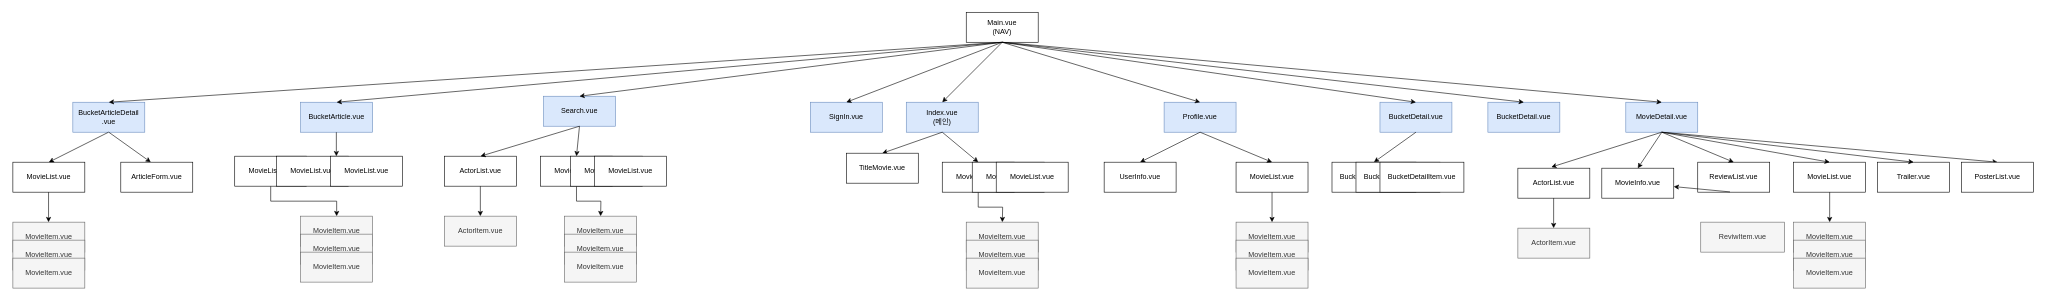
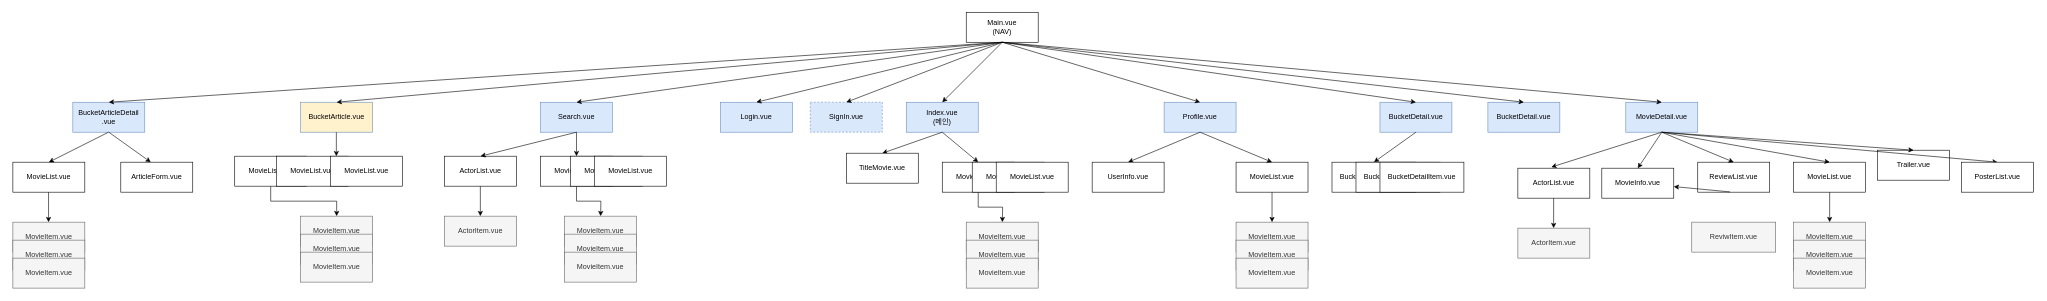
  <mxCell id="0" />
  <mxCell id="1" parent="0" />
  <mxCell id="2" value="Main.vue&lt;br&gt;(NAV)" style="rounded=0;whiteSpace=wrap;html=1;" vertex="1" parent="1"><mxGeometry x="1610" y="20" width="120" height="50" as="geometry" /></mxCell>
- <mxCell id="4" value="SignIn.vue" style="rounded=0;whiteSpace=wrap;html=1;fillColor=#dae8fc;strokeColor=#6c8ebf;" vertex="1" parent="1"><mxGeometry x="1350" y="170" width="120" height="50" as="geometry" /></mxCell>
+ <mxCell id="3" value="Login.vue" style="rounded=0;whiteSpace=wrap;html=1;fillColor=#dae8fc;strokeColor=#6c8ebf;" vertex="1" parent="1"><mxGeometry x="1200" y="170" width="120" height="50" as="geometry" /></mxCell>
+ <mxCell id="4" value="SignIn.vue" style="rounded=0;whiteSpace=wrap;html=1;fillColor=#dae8fc;strokeColor=#6c8ebf;dashed=1;" vertex="1" parent="1"><mxGeometry x="1350" y="170" width="120" height="50" as="geometry" /></mxCell>
  <mxCell id="5" value="Index.vue&lt;br&gt;(메인)" style="rounded=0;whiteSpace=wrap;html=1;fillColor=#dae8fc;strokeColor=#6c8ebf;" vertex="1" parent="1"><mxGeometry x="1510" y="170" width="120" height="50" as="geometry" /></mxCell>
  <mxCell id="6" value="Profile.vue" style="rounded=0;whiteSpace=wrap;html=1;fillColor=#dae8fc;strokeColor=#6c8ebf;" vertex="1" parent="1"><mxGeometry x="1940" y="170" width="120" height="50" as="geometry" /></mxCell>
  <mxCell id="7" value="" style="endArrow=classic;html=1;rounded=0;entryX=0.5;entryY=0;entryDx=0;entryDy=0;" edge="1" parent="1" target="5"><mxGeometry width="50" height="50" relative="1" as="geometry"><mxPoint x="1670" y="70" as="sourcePoint" /><mxPoint x="1750" y="115" as="targetPoint" /></mxGeometry></mxCell>
  <mxCell id="8" value="" style="endArrow=classic;html=1;rounded=0;entryX=0.5;entryY=0;entryDx=0;entryDy=0;" edge="1" parent="1" target="6"><mxGeometry width="50" height="50" relative="1" as="geometry"><mxPoint x="1670" y="70" as="sourcePoint" /><mxPoint x="1910" y="120" as="targetPoint" /></mxGeometry></mxCell>
  <mxCell id="9" value="" style="endArrow=classic;html=1;rounded=0;entryX=0.5;entryY=0;entryDx=0;entryDy=0;exitX=0.5;exitY=1;exitDx=0;exitDy=0;" edge="1" parent="1" source="2" target="4"><mxGeometry width="50" height="50" relative="1" as="geometry"><mxPoint x="1600" y="90" as="sourcePoint" /><mxPoint x="1680" y="180" as="targetPoint" /></mxGeometry></mxCell>
+ <mxCell id="10" value="" style="endArrow=classic;html=1;rounded=0;entryX=0.5;entryY=0;entryDx=0;entryDy=0;exitX=0.5;exitY=1;exitDx=0;exitDy=0;" edge="1" parent="1" source="2" target="3"><mxGeometry width="50" height="50" relative="1" as="geometry"><mxPoint x="1470" y="70" as="sourcePoint" /><mxPoint x="1230" y="160" as="targetPoint" /></mxGeometry></mxCell>
  <mxCell id="11" value="" style="endArrow=classic;html=1;rounded=0;exitX=0.5;exitY=1;exitDx=0;exitDy=0;entryX=0.5;entryY=0;entryDx=0;entryDy=0;" edge="1" parent="1" source="5" target="12"><mxGeometry width="50" height="50" relative="1" as="geometry"><mxPoint x="1570" y="270" as="sourcePoint" /><mxPoint x="1750" y="260" as="targetPoint" /></mxGeometry></mxCell>
  <mxCell id="12" value="TitleMovie.vue" style="rounded=0;whiteSpace=wrap;html=1;" vertex="1" parent="1"><mxGeometry x="1410" y="255" width="120" height="50" as="geometry" /></mxCell>
  <mxCell id="13" style="edgeStyle=orthogonalEdgeStyle;rounded=0;orthogonalLoop=1;jettySize=auto;html=1;exitX=0.5;exitY=1;exitDx=0;exitDy=0;" edge="1" parent="1" source="14"><mxGeometry relative="1" as="geometry"><mxPoint x="1670.241" y="370" as="targetPoint" /></mxGeometry></mxCell>
  <mxCell id="14" value="MovieList.vue" style="rounded=0;whiteSpace=wrap;html=1;" vertex="1" parent="1"><mxGeometry x="1570" y="270" width="120" height="50" as="geometry" /></mxCell>
  <mxCell id="15" value="" style="endArrow=classic;html=1;rounded=0;entryX=0.5;entryY=0;entryDx=0;entryDy=0;" edge="1" parent="1" target="14"><mxGeometry width="50" height="50" relative="1" as="geometry"><mxPoint x="1570" y="220" as="sourcePoint" /><mxPoint x="1470" y="290" as="targetPoint" /></mxGeometry></mxCell>
  <mxCell id="16" value="MovieItem.vue" style="rounded=0;whiteSpace=wrap;html=1;fillColor=#f5f5f5;fontColor=#333333;strokeColor=#666666;" vertex="1" parent="1"><mxGeometry x="1610" y="370" width="120" height="50" as="geometry" /></mxCell>
  <mxCell id="17" value="MovieItem.vue" style="rounded=0;whiteSpace=wrap;html=1;fillColor=#f5f5f5;fontColor=#333333;strokeColor=#666666;" vertex="1" parent="1"><mxGeometry x="1610" y="400" width="120" height="50" as="geometry" /></mxCell>
  <mxCell id="18" value="MovieItem.vue" style="rounded=0;whiteSpace=wrap;html=1;fillColor=#f5f5f5;fontColor=#333333;strokeColor=#666666;" vertex="1" parent="1"><mxGeometry x="1610" y="430" width="120" height="50" as="geometry" /></mxCell>
  <mxCell id="19" value="" style="endArrow=classic;html=1;rounded=0;exitX=0.5;exitY=1;exitDx=0;exitDy=0;entryX=0.5;entryY=0;entryDx=0;entryDy=0;" edge="1" parent="1" target="20"><mxGeometry width="50" height="50" relative="1" as="geometry"><mxPoint x="2000" y="220" as="sourcePoint" /><mxPoint x="2180" y="260" as="targetPoint" /></mxGeometry></mxCell>
- <mxCell id="20" value="UserInfo.vue" style="rounded=0;whiteSpace=wrap;html=1;" vertex="1" parent="1"><mxGeometry x="1840" y="270" width="120" height="50" as="geometry" /></mxCell>
+ <mxCell id="20" value="UserInfo.vue" style="rounded=0;whiteSpace=wrap;html=1;" vertex="1" parent="1"><mxGeometry x="1820" y="270" width="120" height="50" as="geometry" /></mxCell>
  <mxCell id="21" value="MovieList.vue" style="rounded=0;whiteSpace=wrap;html=1;" vertex="1" parent="1"><mxGeometry x="2060" y="270" width="120" height="50" as="geometry" /></mxCell>
  <mxCell id="22" value="MovieList.vue" style="rounded=0;whiteSpace=wrap;html=1;" vertex="1" parent="1"><mxGeometry x="1620" y="270" width="120" height="50" as="geometry" /></mxCell>
  <mxCell id="23" value="MovieList.vue" style="rounded=0;whiteSpace=wrap;html=1;" vertex="1" parent="1"><mxGeometry x="1660" y="270" width="120" height="50" as="geometry" /></mxCell>
  <mxCell id="24" value="" style="endArrow=classic;html=1;rounded=0;exitX=0.5;exitY=1;exitDx=0;exitDy=0;entryX=0.5;entryY=0;entryDx=0;entryDy=0;" edge="1" parent="1" source="6" target="21"><mxGeometry width="50" height="50" relative="1" as="geometry"><mxPoint x="2070" y="260" as="sourcePoint" /><mxPoint x="1970" y="310" as="targetPoint" /></mxGeometry></mxCell>
  <mxCell id="25" value="MovieItem.vue" style="rounded=0;whiteSpace=wrap;html=1;fillColor=#f5f5f5;fontColor=#333333;strokeColor=#666666;" vertex="1" parent="1"><mxGeometry x="2060" y="370" width="120" height="50" as="geometry" /></mxCell>
  <mxCell id="26" value="MovieItem.vue" style="rounded=0;whiteSpace=wrap;html=1;fillColor=#f5f5f5;fontColor=#333333;strokeColor=#666666;" vertex="1" parent="1"><mxGeometry x="2060" y="400" width="120" height="50" as="geometry" /></mxCell>
  <mxCell id="27" value="MovieItem.vue" style="rounded=0;whiteSpace=wrap;html=1;fillColor=#f5f5f5;fontColor=#333333;strokeColor=#666666;" vertex="1" parent="1"><mxGeometry x="2060" y="430" width="120" height="50" as="geometry" /></mxCell>
  <mxCell id="28" value="" style="endArrow=classic;html=1;rounded=0;exitX=0.5;exitY=1;exitDx=0;exitDy=0;entryX=0.5;entryY=0;entryDx=0;entryDy=0;" edge="1" parent="1" source="21" target="25"><mxGeometry width="50" height="50" relative="1" as="geometry"><mxPoint x="2110" y="320" as="sourcePoint" /><mxPoint x="2230" y="370" as="targetPoint" /></mxGeometry></mxCell>
  <mxCell id="29" value="BucketDetail.vue" style="rounded=0;whiteSpace=wrap;html=1;fillColor=#dae8fc;strokeColor=#6c8ebf;" vertex="1" parent="1"><mxGeometry x="2300" y="170" width="120" height="50" as="geometry" /></mxCell>
  <mxCell id="30" value="" style="endArrow=classic;html=1;rounded=0;entryX=0.5;entryY=0;entryDx=0;entryDy=0;exitX=0.5;exitY=1;exitDx=0;exitDy=0;" edge="1" parent="1" target="29" source="2"><mxGeometry width="50" height="50" relative="1" as="geometry"><mxPoint x="1680" y="70" as="sourcePoint" /><mxPoint x="2220" y="120" as="targetPoint" /></mxGeometry></mxCell>
  <mxCell id="31" value="BucketDetailItem.vue" style="rounded=0;whiteSpace=wrap;html=1;" vertex="1" parent="1"><mxGeometry x="2220" y="270" width="140" height="50" as="geometry" /></mxCell>
  <mxCell id="32" value="" style="endArrow=classic;html=1;rounded=0;exitX=0.5;exitY=1;exitDx=0;exitDy=0;entryX=0.5;entryY=0;entryDx=0;entryDy=0;" edge="1" parent="1" target="31" source="29"><mxGeometry width="50" height="50" relative="1" as="geometry"><mxPoint x="2358" y="220" as="sourcePoint" /><mxPoint x="2328" y="310" as="targetPoint" /></mxGeometry></mxCell>
  <mxCell id="33" value="BucketDetailItem.vue" style="rounded=0;whiteSpace=wrap;html=1;" vertex="1" parent="1"><mxGeometry x="2260" y="270" width="140" height="50" as="geometry" /></mxCell>
  <mxCell id="34" value="BucketDetailItem.vue" style="rounded=0;whiteSpace=wrap;html=1;" vertex="1" parent="1"><mxGeometry x="2300" y="270" width="140" height="50" as="geometry" /></mxCell>
  <mxCell id="35" value="BucketDetail.vue" style="rounded=0;whiteSpace=wrap;html=1;fillColor=#dae8fc;strokeColor=#6c8ebf;" vertex="1" parent="1"><mxGeometry x="2480" y="170" width="120" height="50" as="geometry" /></mxCell>
  <mxCell id="36" value="" style="endArrow=classic;html=1;rounded=0;entryX=0.5;entryY=0;entryDx=0;entryDy=0;exitX=0.5;exitY=1;exitDx=0;exitDy=0;" edge="1" parent="1" source="2" target="35"><mxGeometry width="50" height="50" relative="1" as="geometry"><mxPoint x="1740" y="10" as="sourcePoint" /><mxPoint x="2420" y="140" as="targetPoint" /></mxGeometry></mxCell>
  <mxCell id="37" value="MovieDetail.vue" style="rounded=0;whiteSpace=wrap;html=1;fillColor=#dae8fc;strokeColor=#6c8ebf;" vertex="1" parent="1"><mxGeometry x="2710" y="170" width="120" height="50" as="geometry" /></mxCell>
  <mxCell id="38" value="" style="endArrow=classic;html=1;rounded=0;entryX=0.5;entryY=0;entryDx=0;entryDy=0;exitX=0.5;exitY=1;exitDx=0;exitDy=0;" edge="1" parent="1" target="37" source="2"><mxGeometry width="50" height="50" relative="1" as="geometry"><mxPoint x="1630" y="90" as="sourcePoint" /><mxPoint x="2650" y="140" as="targetPoint" /></mxGeometry></mxCell>
  <mxCell id="39" value="" style="endArrow=classic;html=1;rounded=0;exitX=0.5;exitY=1;exitDx=0;exitDy=0;entryX=0.5;entryY=0;entryDx=0;entryDy=0;" edge="1" parent="1" target="40"><mxGeometry width="50" height="50" relative="1" as="geometry"><mxPoint x="2770" y="220" as="sourcePoint" /><mxPoint x="2950" y="260" as="targetPoint" /></mxGeometry></mxCell>
  <mxCell id="40" value="MovieInfo.vue" style="rounded=0;whiteSpace=wrap;html=1;" vertex="1" parent="1"><mxGeometry x="2670" y="280" width="120" height="50" as="geometry" /></mxCell>
  <mxCell id="41" value="ReviewList.vue" style="rounded=0;whiteSpace=wrap;html=1;" vertex="1" parent="1"><mxGeometry x="2830" y="270" width="120" height="50" as="geometry" /></mxCell>
  <mxCell id="42" value="" style="endArrow=classic;html=1;rounded=0;exitX=0.5;exitY=1;exitDx=0;exitDy=0;entryX=0.5;entryY=0;entryDx=0;entryDy=0;" edge="1" parent="1" target="41"><mxGeometry width="50" height="50" relative="1" as="geometry"><mxPoint x="2770" y="220" as="sourcePoint" /><mxPoint x="2740" y="310" as="targetPoint" /></mxGeometry></mxCell>
- <mxCell id="43" value="ReviwItem.vue" style="rounded=0;whiteSpace=wrap;html=1;fillColor=#f5f5f5;fontColor=#333333;strokeColor=#666666;" vertex="1" parent="1"><mxGeometry x="2835" y="370" width="140" height="50" as="geometry" /></mxCell>
+ <mxCell id="43" value="ReviwItem.vue" style="rounded=0;whiteSpace=wrap;html=1;fillColor=#f5f5f5;fontColor=#333333;strokeColor=#666666;" vertex="1" parent="1"><mxGeometry x="2820" y="370" width="140" height="50" as="geometry" /></mxCell>
  <mxCell id="44" value="" style="endArrow=classic;html=1;rounded=0;exitX=0.448;exitY=0.991;exitDx=0;exitDy=0;exitPerimeter=0;" edge="1" parent="1" source="41" target="40"><mxGeometry width="50" height="50" relative="1" as="geometry"><mxPoint x="2895" y="320" as="sourcePoint" /><mxPoint x="2890" y="380" as="targetPoint" /></mxGeometry></mxCell>
  <mxCell id="45" value="MovieList.vue" style="rounded=0;whiteSpace=wrap;html=1;" vertex="1" parent="1"><mxGeometry x="2990" y="270" width="120" height="50" as="geometry" /></mxCell>
  <mxCell id="46" value="MovieItem.vue" style="rounded=0;whiteSpace=wrap;html=1;fillColor=#f5f5f5;fontColor=#333333;strokeColor=#666666;" vertex="1" parent="1"><mxGeometry x="2990" y="370" width="120" height="50" as="geometry" /></mxCell>
  <mxCell id="47" value="MovieItem.vue" style="rounded=0;whiteSpace=wrap;html=1;fillColor=#f5f5f5;fontColor=#333333;strokeColor=#666666;" vertex="1" parent="1"><mxGeometry x="2990" y="400" width="120" height="50" as="geometry" /></mxCell>
  <mxCell id="48" value="MovieItem.vue" style="rounded=0;whiteSpace=wrap;html=1;fillColor=#f5f5f5;fontColor=#333333;strokeColor=#666666;" vertex="1" parent="1"><mxGeometry x="2990" y="430" width="120" height="50" as="geometry" /></mxCell>
  <mxCell id="49" value="" style="endArrow=classic;html=1;rounded=0;exitX=0.5;exitY=1;exitDx=0;exitDy=0;entryX=0.5;entryY=0;entryDx=0;entryDy=0;" edge="1" parent="1" source="45" target="46"><mxGeometry width="50" height="50" relative="1" as="geometry"><mxPoint x="3040" y="320" as="sourcePoint" /><mxPoint x="3160" y="370" as="targetPoint" /></mxGeometry></mxCell>
  <mxCell id="50" value="" style="endArrow=classic;html=1;rounded=0;exitX=0.5;exitY=1;exitDx=0;exitDy=0;entryX=0.5;entryY=0;entryDx=0;entryDy=0;" edge="1" parent="1" source="37" target="45"><mxGeometry width="50" height="50" relative="1" as="geometry"><mxPoint x="2850" y="210" as="sourcePoint" /><mxPoint x="2970" y="260" as="targetPoint" /></mxGeometry></mxCell>
  <mxCell id="51" value="" style="endArrow=classic;html=1;rounded=0;exitX=0.5;exitY=1;exitDx=0;exitDy=0;entryX=0.465;entryY=-0.037;entryDx=0;entryDy=0;entryPerimeter=0;" edge="1" parent="1" source="37" target="52"><mxGeometry width="50" height="50" relative="1" as="geometry"><mxPoint x="2680" y="230" as="sourcePoint" /><mxPoint x="2580" y="270" as="targetPoint" /></mxGeometry></mxCell>
  <mxCell id="52" value="ActorList.vue" style="rounded=0;whiteSpace=wrap;html=1;" vertex="1" parent="1"><mxGeometry x="2530" y="280" width="120" height="50" as="geometry" /></mxCell>
  <mxCell id="53" value="" style="endArrow=classic;html=1;rounded=0;exitX=0.5;exitY=1;exitDx=0;exitDy=0;entryX=0.5;entryY=0;entryDx=0;entryDy=0;" edge="1" parent="1"><mxGeometry width="50" height="50" relative="1" as="geometry"><mxPoint x="2589.64" y="330" as="sourcePoint" /><mxPoint x="2589.64" y="380" as="targetPoint" /></mxGeometry></mxCell>
  <mxCell id="54" value="ActorItem.vue" style="rounded=0;whiteSpace=wrap;html=1;fillColor=#f5f5f5;fontColor=#333333;strokeColor=#666666;" vertex="1" parent="1"><mxGeometry x="2530" y="380" width="120" height="50" as="geometry" /></mxCell>
- <mxCell id="55" value="Trailer.vue" style="rounded=0;whiteSpace=wrap;html=1;" vertex="1" parent="1"><mxGeometry x="3130" y="270" width="120" height="50" as="geometry" /></mxCell>
+ <mxCell id="55" value="Trailer.vue" style="rounded=0;whiteSpace=wrap;html=1;" vertex="1" parent="1"><mxGeometry x="3130" y="250" width="120" height="50" as="geometry" /></mxCell>
  <mxCell id="56" value="" style="endArrow=classic;html=1;rounded=0;entryX=0.5;entryY=0;entryDx=0;entryDy=0;" edge="1" parent="1" target="55"><mxGeometry width="50" height="50" relative="1" as="geometry"><mxPoint x="2770" y="220" as="sourcePoint" /><mxPoint x="3150" y="220" as="targetPoint" /></mxGeometry></mxCell>
  <mxCell id="57" value="" style="endArrow=classic;html=1;rounded=0;entryX=0.5;entryY=0;entryDx=0;entryDy=0;" edge="1" parent="1" target="58"><mxGeometry width="50" height="50" relative="1" as="geometry"><mxPoint x="2770" y="220" as="sourcePoint" /><mxPoint x="3290" y="260" as="targetPoint" /></mxGeometry></mxCell>
  <mxCell id="58" value="PosterList.vue" style="rounded=0;whiteSpace=wrap;html=1;" vertex="1" parent="1"><mxGeometry x="3270" y="270" width="120" height="50" as="geometry" /></mxCell>
- <mxCell id="59" value="Search.vue" style="rounded=0;whiteSpace=wrap;html=1;fillColor=#dae8fc;strokeColor=#6c8ebf;" vertex="1" parent="1"><mxGeometry x="905" y="160" width="120" height="50" as="geometry" /></mxCell>
+ <mxCell id="59" value="Search.vue" style="rounded=0;whiteSpace=wrap;html=1;fillColor=#dae8fc;strokeColor=#6c8ebf;" vertex="1" parent="1"><mxGeometry x="900" y="170" width="120" height="50" as="geometry" /></mxCell>
  <mxCell id="60" value="" style="endArrow=classic;html=1;rounded=0;entryX=0.5;entryY=0;entryDx=0;entryDy=0;exitX=0.5;exitY=1;exitDx=0;exitDy=0;" edge="1" parent="1" target="59" source="2"><mxGeometry width="50" height="50" relative="1" as="geometry"><mxPoint x="1550" y="80" as="sourcePoint" /><mxPoint x="930" y="160" as="targetPoint" /></mxGeometry></mxCell>
  <mxCell id="61" style="edgeStyle=orthogonalEdgeStyle;rounded=0;orthogonalLoop=1;jettySize=auto;html=1;exitX=0.5;exitY=1;exitDx=0;exitDy=0;" edge="1" parent="1" source="62"><mxGeometry relative="1" as="geometry"><mxPoint x="1000.241" y="360" as="targetPoint" /></mxGeometry></mxCell>
  <mxCell id="62" value="MovieList.vue" style="rounded=0;whiteSpace=wrap;html=1;" vertex="1" parent="1"><mxGeometry x="900" y="260" width="120" height="50" as="geometry" /></mxCell>
  <mxCell id="63" value="" style="endArrow=classic;html=1;rounded=0;entryX=0.5;entryY=0;entryDx=0;entryDy=0;exitX=0.5;exitY=1;exitDx=0;exitDy=0;" edge="1" parent="1" target="62" source="59"><mxGeometry width="50" height="50" relative="1" as="geometry"><mxPoint x="890" y="265" as="sourcePoint" /><mxPoint x="790" y="335" as="targetPoint" /></mxGeometry></mxCell>
  <mxCell id="64" value="MovieItem.vue" style="rounded=0;whiteSpace=wrap;html=1;fillColor=#f5f5f5;fontColor=#333333;strokeColor=#666666;" vertex="1" parent="1"><mxGeometry x="940" y="360" width="120" height="50" as="geometry" /></mxCell>
  <mxCell id="65" value="MovieItem.vue" style="rounded=0;whiteSpace=wrap;html=1;fillColor=#f5f5f5;fontColor=#333333;strokeColor=#666666;" vertex="1" parent="1"><mxGeometry x="940" y="390" width="120" height="50" as="geometry" /></mxCell>
  <mxCell id="66" value="MovieItem.vue" style="rounded=0;whiteSpace=wrap;html=1;fillColor=#f5f5f5;fontColor=#333333;strokeColor=#666666;" vertex="1" parent="1"><mxGeometry x="940" y="420" width="120" height="50" as="geometry" /></mxCell>
  <mxCell id="67" value="MovieList.vue" style="rounded=0;whiteSpace=wrap;html=1;" vertex="1" parent="1"><mxGeometry x="950" y="260" width="120" height="50" as="geometry" /></mxCell>
  <mxCell id="68" value="MovieList.vue" style="rounded=0;whiteSpace=wrap;html=1;" vertex="1" parent="1"><mxGeometry x="990" y="260" width="120" height="50" as="geometry" /></mxCell>
  <mxCell id="69" value="ActorList.vue" style="rounded=0;whiteSpace=wrap;html=1;" vertex="1" parent="1"><mxGeometry x="740" y="260" width="120" height="50" as="geometry" /></mxCell>
  <mxCell id="70" value="" style="endArrow=classic;html=1;rounded=0;exitX=0.5;exitY=1;exitDx=0;exitDy=0;entryX=0.5;entryY=0;entryDx=0;entryDy=0;" edge="1" parent="1"><mxGeometry width="50" height="50" relative="1" as="geometry"><mxPoint x="799.64" y="310" as="sourcePoint" /><mxPoint x="799.64" y="360" as="targetPoint" /></mxGeometry></mxCell>
  <mxCell id="71" value="ActorItem.vue" style="rounded=0;whiteSpace=wrap;html=1;fillColor=#f5f5f5;fontColor=#333333;strokeColor=#666666;" vertex="1" parent="1"><mxGeometry x="740" y="360" width="120" height="50" as="geometry" /></mxCell>
  <mxCell id="72" value="" style="endArrow=classic;html=1;rounded=0;entryX=0.5;entryY=0;entryDx=0;entryDy=0;exitX=0.5;exitY=1;exitDx=0;exitDy=0;" edge="1" parent="1" source="59" target="69"><mxGeometry width="50" height="50" relative="1" as="geometry"><mxPoint x="870" y="220" as="sourcePoint" /><mxPoint x="870" y="260" as="targetPoint" /></mxGeometry></mxCell>
- <mxCell id="73" value="BucketArticle.vue" style="rounded=0;whiteSpace=wrap;html=1;fillColor=#dae8fc;strokeColor=#6c8ebf;" vertex="1" parent="1"><mxGeometry x="500" y="170" width="120" height="50" as="geometry" /></mxCell>
+ <mxCell id="73" value="BucketArticle.vue" style="rounded=0;whiteSpace=wrap;html=1;fillColor=#fff2cc;strokeColor=#6c8ebf;" vertex="1" parent="1"><mxGeometry x="500" y="170" width="120" height="50" as="geometry" /></mxCell>
  <mxCell id="74" value="" style="endArrow=classic;html=1;rounded=0;entryX=0.5;entryY=0;entryDx=0;entryDy=0;" edge="1" parent="1" target="73"><mxGeometry width="50" height="50" relative="1" as="geometry"><mxPoint x="1670" y="70" as="sourcePoint" /><mxPoint x="570" y="160" as="targetPoint" /></mxGeometry></mxCell>
  <mxCell id="75" style="edgeStyle=orthogonalEdgeStyle;rounded=0;orthogonalLoop=1;jettySize=auto;html=1;exitX=0.5;exitY=1;exitDx=0;exitDy=0;entryX=0.5;entryY=0;entryDx=0;entryDy=0;" edge="1" source="76" parent="1" target="77"><mxGeometry relative="1" as="geometry"><mxPoint x="490.241" y="380" as="targetPoint" /><Array as="points"><mxPoint x="450" y="335" /><mxPoint x="560" y="335" /></Array></mxGeometry></mxCell>
  <mxCell id="76" value="MovieList.vue" style="rounded=0;whiteSpace=wrap;html=1;" vertex="1" parent="1"><mxGeometry x="390" y="260" width="120" height="50" as="geometry" /></mxCell>
  <mxCell id="77" value="MovieItem.vue" style="rounded=0;whiteSpace=wrap;html=1;fillColor=#f5f5f5;fontColor=#333333;strokeColor=#666666;" vertex="1" parent="1"><mxGeometry x="500" y="360" width="120" height="50" as="geometry" /></mxCell>
  <mxCell id="78" value="MovieItem.vue" style="rounded=0;whiteSpace=wrap;html=1;fillColor=#f5f5f5;fontColor=#333333;strokeColor=#666666;" vertex="1" parent="1"><mxGeometry x="500" y="390" width="120" height="50" as="geometry" /></mxCell>
  <mxCell id="79" value="MovieItem.vue" style="rounded=0;whiteSpace=wrap;html=1;fillColor=#f5f5f5;fontColor=#333333;strokeColor=#666666;" vertex="1" parent="1"><mxGeometry x="500" y="420" width="120" height="50" as="geometry" /></mxCell>
  <mxCell id="80" value="" style="endArrow=classic;html=1;rounded=0;entryX=0.5;entryY=0;entryDx=0;entryDy=0;exitX=0.5;exitY=1;exitDx=0;exitDy=0;" edge="1" parent="1"><mxGeometry width="50" height="50" relative="1" as="geometry"><mxPoint x="559.5" y="220" as="sourcePoint" /><mxPoint x="559.5" y="260" as="targetPoint" /></mxGeometry></mxCell>
  <mxCell id="81" value="MovieList.vue" style="rounded=0;whiteSpace=wrap;html=1;" vertex="1" parent="1"><mxGeometry x="460" y="260" width="120" height="50" as="geometry" /></mxCell>
  <mxCell id="82" value="MovieList.vue" style="rounded=0;whiteSpace=wrap;html=1;" vertex="1" parent="1"><mxGeometry x="550" y="260" width="120" height="50" as="geometry" /></mxCell>
  <mxCell id="83" value="BucketArticleDetail&lt;br&gt;.vue" style="rounded=0;whiteSpace=wrap;html=1;fillColor=#dae8fc;strokeColor=#6c8ebf;" vertex="1" parent="1"><mxGeometry x="120" y="170" width="120" height="50" as="geometry" /></mxCell>
  <mxCell id="84" value="" style="endArrow=classic;html=1;rounded=0;entryX=0.5;entryY=0;entryDx=0;entryDy=0;" edge="1" parent="1" target="83"><mxGeometry width="50" height="50" relative="1" as="geometry"><mxPoint x="1670" y="70" as="sourcePoint" /><mxPoint x="310" y="170" as="targetPoint" /></mxGeometry></mxCell>
  <mxCell id="85" value="MovieList.vue" style="rounded=0;whiteSpace=wrap;html=1;" vertex="1" parent="1"><mxGeometry x="20" y="270" width="120" height="50" as="geometry" /></mxCell>
  <mxCell id="86" value="" style="endArrow=classic;html=1;rounded=0;entryX=0.5;entryY=0;entryDx=0;entryDy=0;exitX=0.5;exitY=1;exitDx=0;exitDy=0;" edge="1" parent="1" target="85"><mxGeometry width="50" height="50" relative="1" as="geometry"><mxPoint x="179.5" y="220" as="sourcePoint" /><mxPoint x="179.5" y="260" as="targetPoint" /><Array as="points" /></mxGeometry></mxCell>
  <mxCell id="87" value="MovieItem.vue" style="rounded=0;whiteSpace=wrap;html=1;fillColor=#f5f5f5;fontColor=#333333;strokeColor=#666666;" vertex="1" parent="1"><mxGeometry x="20" y="370" width="120" height="50" as="geometry" /></mxCell>
  <mxCell id="88" value="MovieItem.vue" style="rounded=0;whiteSpace=wrap;html=1;fillColor=#f5f5f5;fontColor=#333333;strokeColor=#666666;" vertex="1" parent="1"><mxGeometry x="20" y="400" width="120" height="50" as="geometry" /></mxCell>
  <mxCell id="89" value="MovieItem.vue" style="rounded=0;whiteSpace=wrap;html=1;fillColor=#f5f5f5;fontColor=#333333;strokeColor=#666666;" vertex="1" parent="1"><mxGeometry x="20" y="430" width="120" height="50" as="geometry" /></mxCell>
  <mxCell id="90" value="" style="endArrow=classic;html=1;rounded=0;exitX=0.5;exitY=1;exitDx=0;exitDy=0;entryX=0.5;entryY=0;entryDx=0;entryDy=0;" edge="1" parent="1"><mxGeometry width="50" height="50" relative="1" as="geometry"><mxPoint x="79.5" y="320" as="sourcePoint" /><mxPoint x="79.5" y="370" as="targetPoint" /></mxGeometry></mxCell>
  <mxCell id="91" value="" style="endArrow=classic;html=1;rounded=0;exitX=0.5;exitY=1;exitDx=0;exitDy=0;" edge="1" parent="1" source="83"><mxGeometry width="50" height="50" relative="1" as="geometry"><mxPoint x="489.5" y="230" as="sourcePoint" /><mxPoint x="250" y="270" as="targetPoint" /></mxGeometry></mxCell>
  <mxCell id="92" value="ArticleForm.vue" style="rounded=0;whiteSpace=wrap;html=1;" vertex="1" parent="1"><mxGeometry x="200" y="270" width="120" height="50" as="geometry" /></mxCell>
